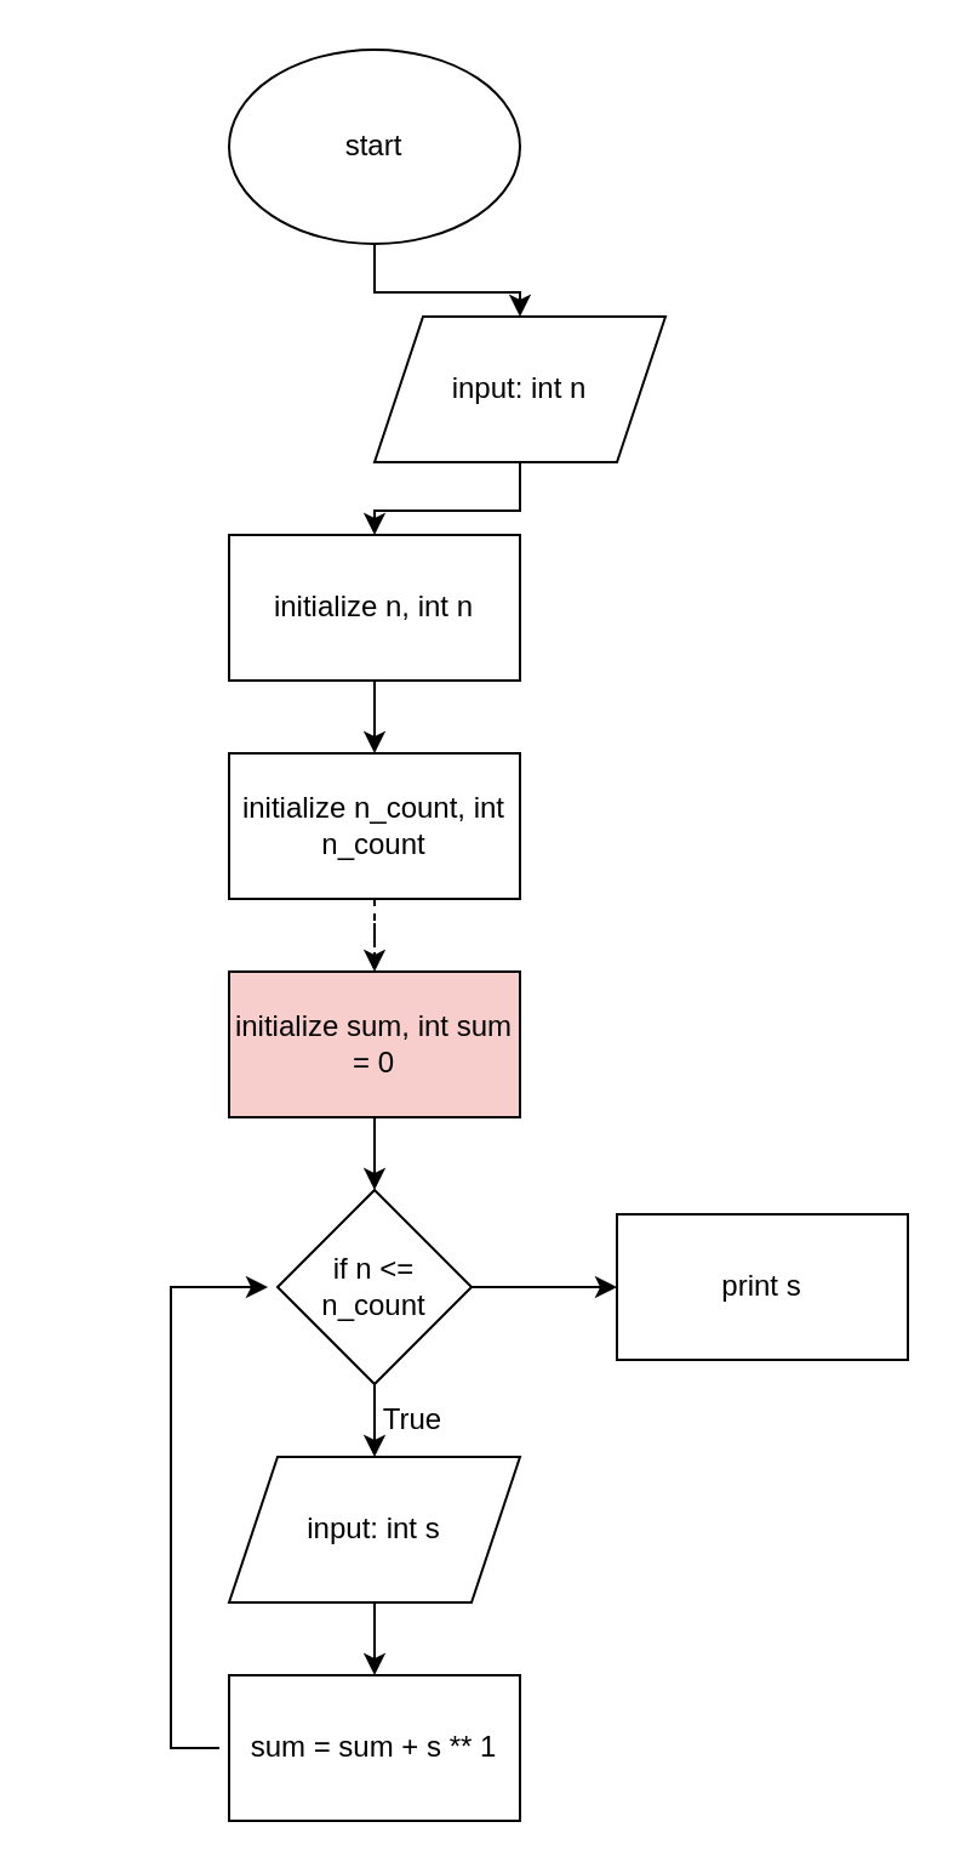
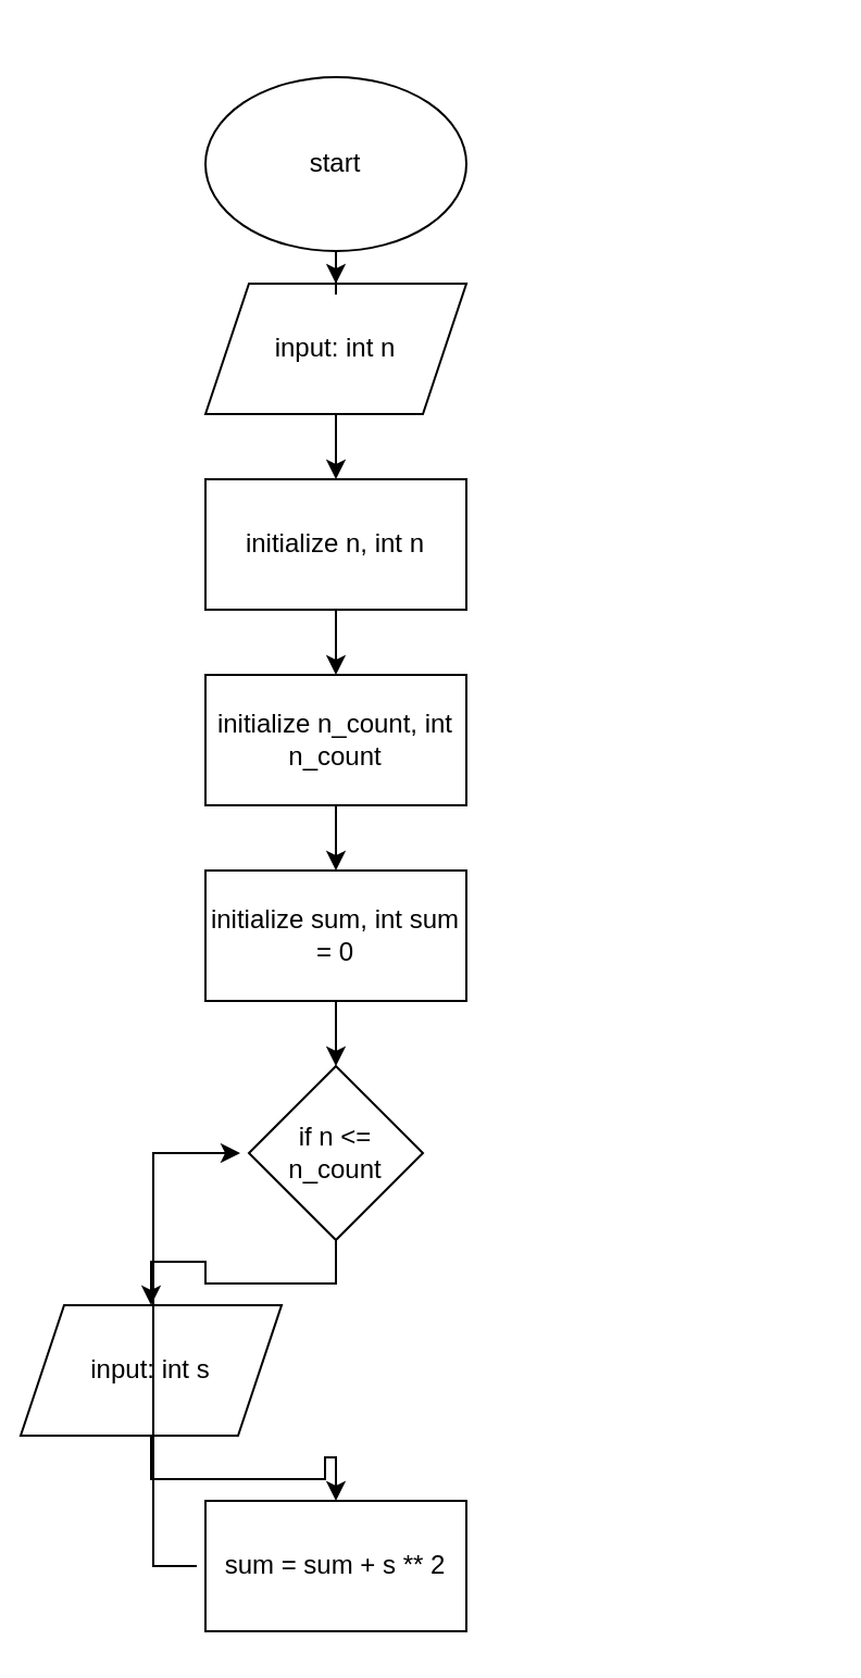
  <mxCell id="0" />
  <mxCell id="1" parent="0" />
  <mxCell id="2" value="" style="edgeStyle=orthogonalEdgeStyle;rounded=0;orthogonalLoop=1;jettySize=auto;html=1;" edge="1" parent="1" source="3" target="5"><mxGeometry relative="1" as="geometry" /></mxCell>
- <mxCell id="3" value="input: int n" style="shape=parallelogram;perimeter=parallelogramPerimeter;whiteSpace=wrap;html=1;fixedSize=1;" vertex="1" parent="1"><mxGeometry x="154" y="130" width="120" height="60" as="geometry" /></mxCell>
+ <mxCell id="3" value="input: int n" style="shape=parallelogram;perimeter=parallelogramPerimeter;whiteSpace=wrap;html=1;fixedSize=1;" vertex="1" parent="1"><mxGeometry x="94" y="130" width="120" height="60" as="geometry" /></mxCell>
  <mxCell id="4" value="" style="edgeStyle=orthogonalEdgeStyle;rounded=0;orthogonalLoop=1;jettySize=auto;html=1;" edge="1" parent="1" source="5" target="9"><mxGeometry relative="1" as="geometry" /></mxCell>
  <mxCell id="5" value="initialize n, int n" style="whiteSpace=wrap;html=1;" vertex="1" parent="1"><mxGeometry x="94" y="220" width="120" height="60" as="geometry" /></mxCell>
  <mxCell id="6" value="" style="edgeStyle=orthogonalEdgeStyle;rounded=0;orthogonalLoop=1;jettySize=auto;html=1;" edge="1" parent="1" source="7" target="3"><mxGeometry relative="1" as="geometry" /></mxCell>
- <mxCell id="7" value="start" style="ellipse;whiteSpace=wrap;html=1;" vertex="1" parent="1"><mxGeometry x="94" y="20" width="120" height="80" as="geometry" /></mxCell>
- <mxCell id="8" value="" style="edgeStyle=orthogonalEdgeStyle;rounded=0;orthogonalLoop=1;jettySize=auto;html=1;dashed=1;" edge="1" parent="1" source="9" target="11"><mxGeometry relative="1" as="geometry" /></mxCell>
+ <mxCell id="7" value="start" style="ellipse;whiteSpace=wrap;html=1;" vertex="1" parent="1"><mxGeometry x="94" y="35" width="120" height="80" as="geometry" /></mxCell>
+ <mxCell id="8" value="" style="edgeStyle=orthogonalEdgeStyle;rounded=0;orthogonalLoop=1;jettySize=auto;html=1;" edge="1" parent="1" source="9" target="11"><mxGeometry relative="1" as="geometry" /></mxCell>
  <mxCell id="9" value="initialize n_count, int n_count" style="whiteSpace=wrap;html=1;" vertex="1" parent="1"><mxGeometry x="94" y="310" width="120" height="60" as="geometry" /></mxCell>
  <mxCell id="10" value="" style="edgeStyle=orthogonalEdgeStyle;rounded=0;orthogonalLoop=1;jettySize=auto;html=1;" edge="1" parent="1" source="11" target="14"><mxGeometry relative="1" as="geometry" /></mxCell>
- <mxCell id="11" value="initialize sum, int sum = 0" style="whiteSpace=wrap;html=1;fillColor=#f8cecc;" vertex="1" parent="1"><mxGeometry x="94" y="400" width="120" height="60" as="geometry" /></mxCell>
+ <mxCell id="11" value="initialize sum, int sum = 0" style="whiteSpace=wrap;html=1;" vertex="1" parent="1"><mxGeometry x="94" y="400" width="120" height="60" as="geometry" /></mxCell>
  <mxCell id="12" value="" style="edgeStyle=orthogonalEdgeStyle;rounded=0;orthogonalLoop=1;jettySize=auto;html=1;" edge="1" parent="1" source="14" target="16"><mxGeometry relative="1" as="geometry" /></mxCell>
- <mxCell id="13" value="" style="edgeStyle=orthogonalEdgeStyle;rounded=0;orthogonalLoop=1;jettySize=auto;html=1;" edge="1" parent="1" source="14" target="20"><mxGeometry relative="1" as="geometry" /></mxCell>
  <mxCell id="14" value="if n &amp;lt;= n_count" style="rhombus;whiteSpace=wrap;html=1;" vertex="1" parent="1"><mxGeometry x="114" y="490" width="80" height="80" as="geometry" /></mxCell>
  <mxCell id="15" value="" style="edgeStyle=orthogonalEdgeStyle;rounded=0;orthogonalLoop=1;jettySize=auto;html=1;" edge="1" parent="1" source="16" target="17"><mxGeometry relative="1" as="geometry" /></mxCell>
- <mxCell id="16" value="input: int s" style="shape=parallelogram;perimeter=parallelogramPerimeter;whiteSpace=wrap;html=1;fixedSize=1;" vertex="1" parent="1"><mxGeometry x="94" y="600" width="120" height="60" as="geometry" /></mxCell>
- <mxCell id="17" value="sum = sum + s ** 1" style="whiteSpace=wrap;html=1;" vertex="1" parent="1"><mxGeometry x="94" y="690" width="120" height="60" as="geometry" /></mxCell>
+ <mxCell id="16" value="input: int s" style="shape=parallelogram;perimeter=parallelogramPerimeter;whiteSpace=wrap;html=1;fixedSize=1;" vertex="1" parent="1"><mxGeometry x="9" y="600" width="120" height="60" as="geometry" /></mxCell>
+ <mxCell id="17" value="sum = sum + s ** 2" style="whiteSpace=wrap;html=1;" vertex="1" parent="1"><mxGeometry x="94" y="690" width="120" height="60" as="geometry" /></mxCell>
  <mxCell id="18" value="" style="edgeStyle=elbowEdgeStyle;elbow=horizontal;endArrow=classic;html=1;rounded=0;" edge="1" parent="1"><mxGeometry width="50" height="50" relative="1" as="geometry"><mxPoint x="90" y="720" as="sourcePoint" /><mxPoint x="110" y="530" as="targetPoint" /><Array as="points"><mxPoint x="70" y="620" /><mxPoint x="20" y="670" /></Array></mxGeometry></mxCell>
- <mxCell id="19" value="True" style="text;html=1;strokeColor=none;fillColor=none;align=center;verticalAlign=middle;whiteSpace=wrap;rounded=0;" vertex="1" parent="1"><mxGeometry x="140" y="570" width="60" height="30" as="geometry" /></mxCell>
- <mxCell id="20" value="print s" style="whiteSpace=wrap;html=1;" vertex="1" parent="1"><mxGeometry x="254" y="500" width="120" height="60" as="geometry" /></mxCell>
